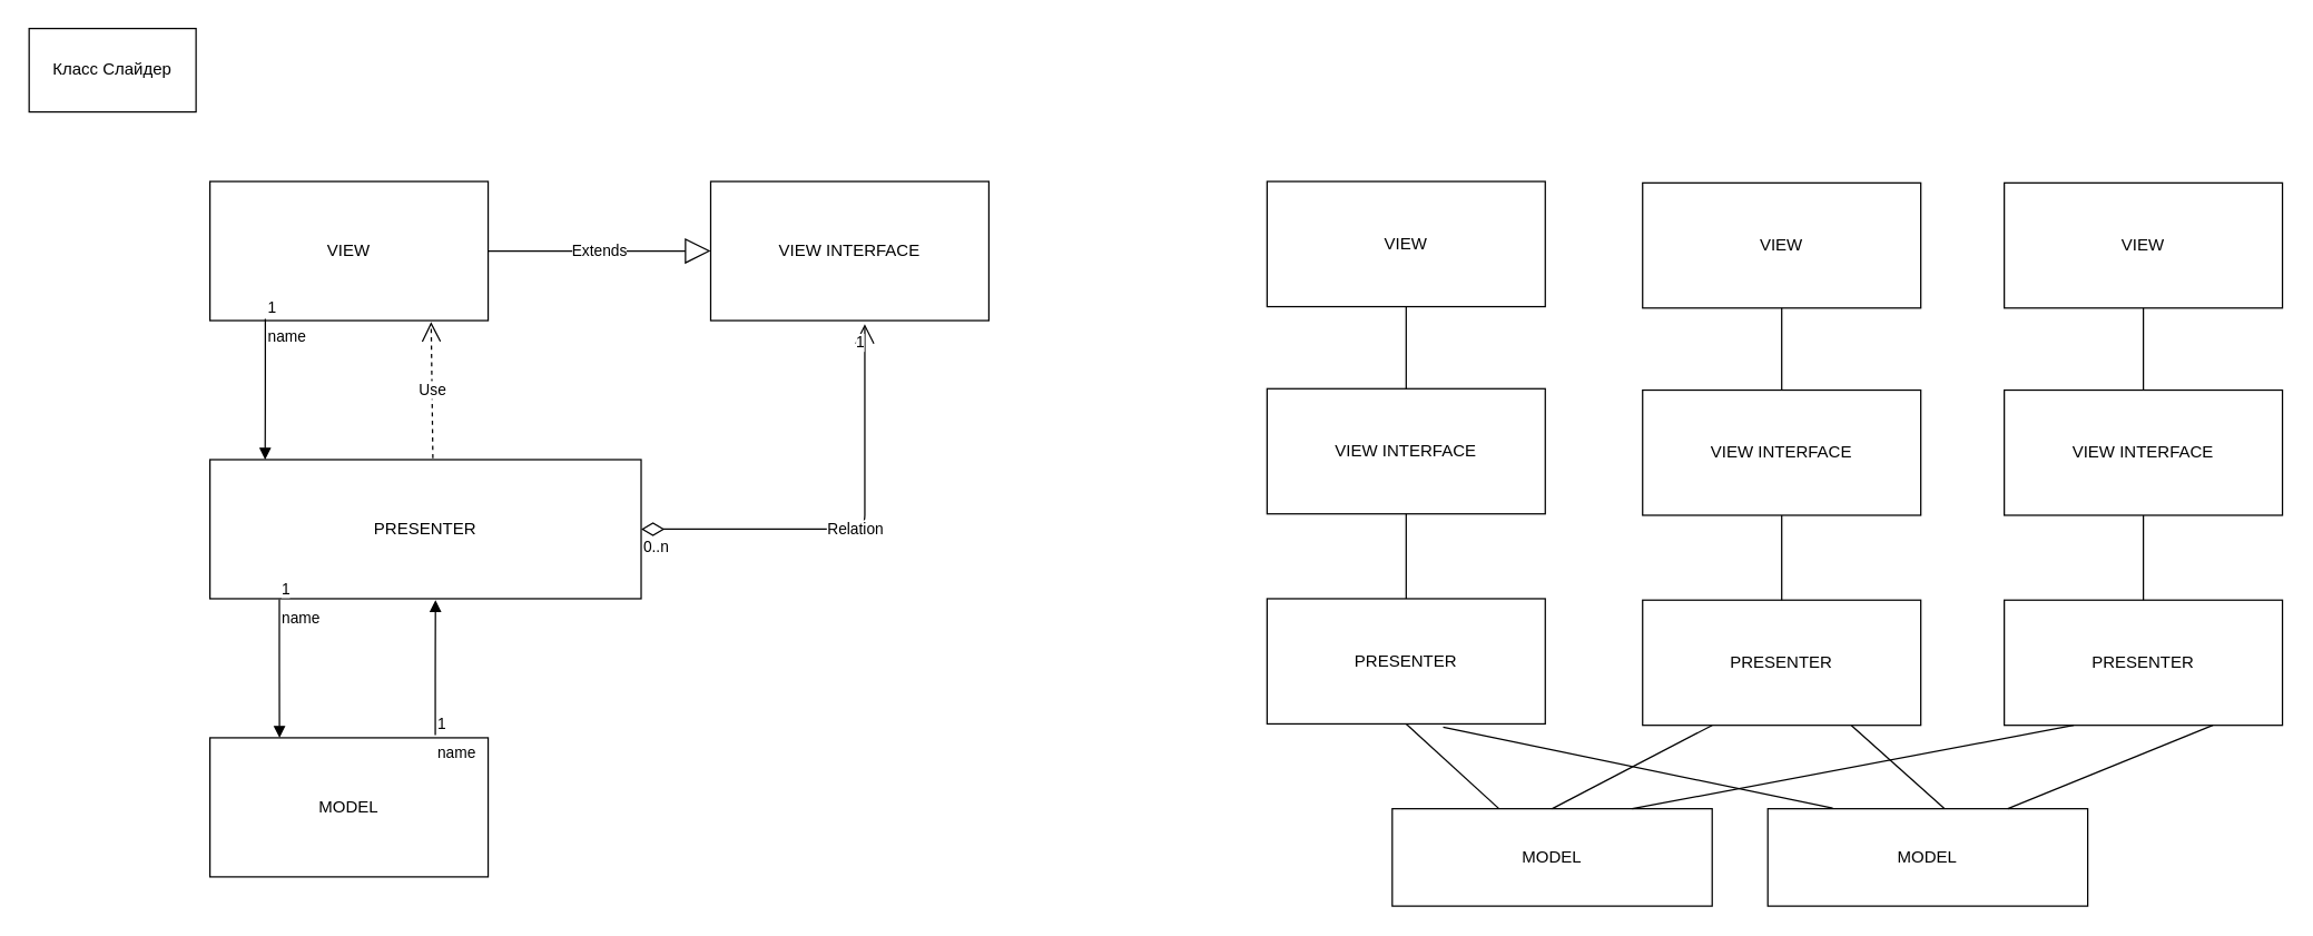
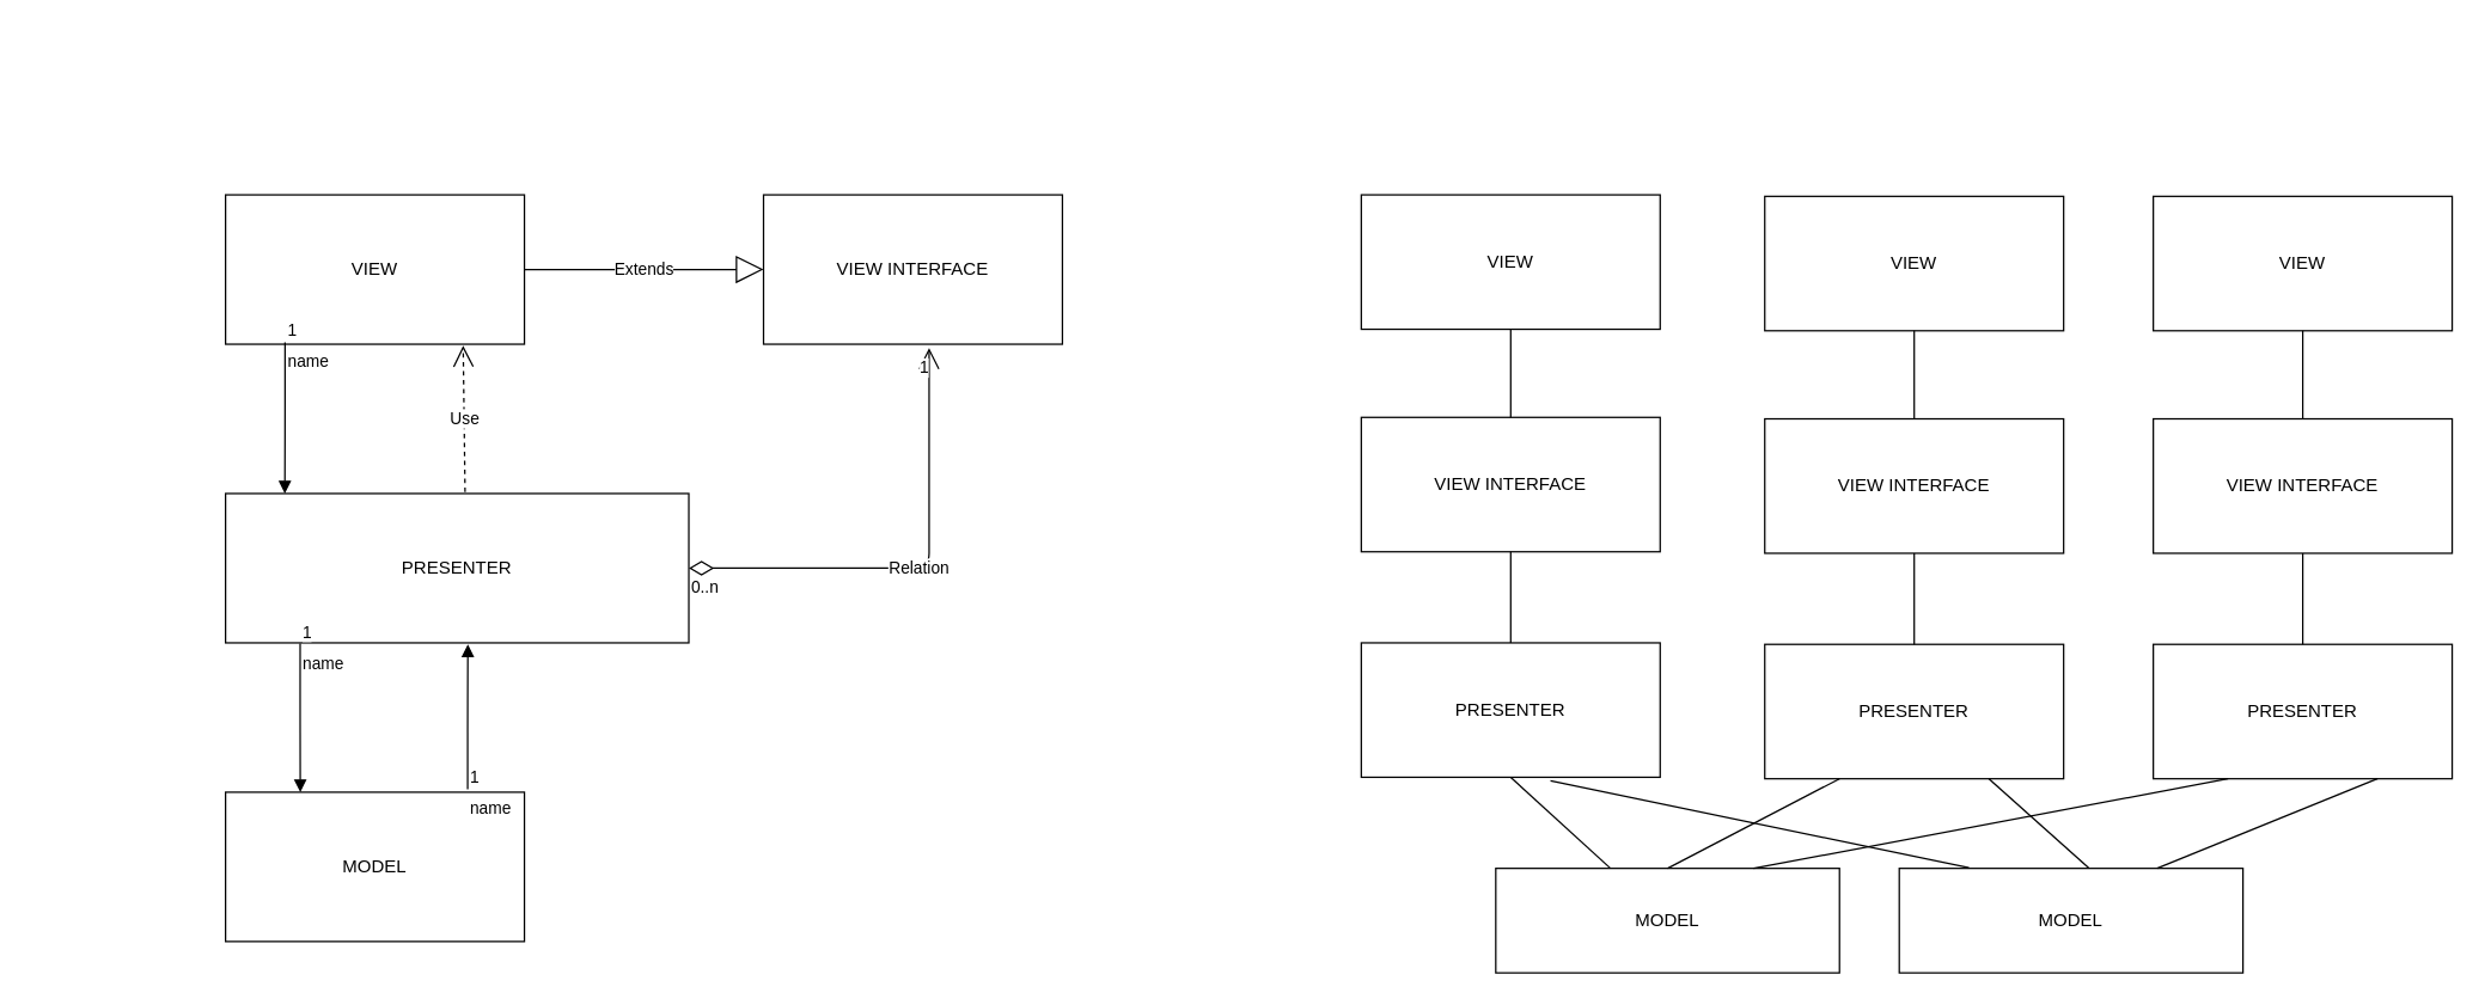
  <mxCell id="0" />
  <mxCell id="1" parent="0" />
- <mxCell id="2" value="Класс Слайдер" style="rounded=0;whiteSpace=wrap;html=1;" parent="1" vertex="1"><mxGeometry x="20" y="20" width="120" height="60" as="geometry" /></mxCell>
  <mxCell id="3" value="MODEL" style="rounded=0;whiteSpace=wrap;html=1;" parent="1" vertex="1"><mxGeometry x="1000" y="581" width="230" height="70" as="geometry" /></mxCell>
  <mxCell id="4" value="MODEL" style="rounded=0;whiteSpace=wrap;html=1;" parent="1" vertex="1"><mxGeometry x="150" y="530" width="200" height="100" as="geometry" /></mxCell>
  <mxCell id="5" value="PRESENTER" style="rounded=0;whiteSpace=wrap;html=1;" vertex="1" parent="1"><mxGeometry x="150" y="330" width="310" height="100" as="geometry" /></mxCell>
  <mxCell id="6" value="VIEW" style="rounded=0;whiteSpace=wrap;html=1;" vertex="1" parent="1"><mxGeometry x="150" y="130" width="200" height="100" as="geometry" /></mxCell>
  <mxCell id="7" value="VIEW INTERFACE" style="rounded=0;whiteSpace=wrap;html=1;" vertex="1" parent="1"><mxGeometry x="510" y="130" width="200" height="100" as="geometry" /></mxCell>
  <mxCell id="8" value="VIEW" style="rounded=0;whiteSpace=wrap;html=1;" vertex="1" parent="1"><mxGeometry x="1180" y="131" width="200" height="90" as="geometry" /></mxCell>
  <mxCell id="9" value="PRESENTER" style="rounded=0;whiteSpace=wrap;html=1;" vertex="1" parent="1"><mxGeometry x="1180" y="431" width="200" height="90" as="geometry" /></mxCell>
  <mxCell id="10" value="VIEW INTERFACE" style="rounded=0;whiteSpace=wrap;html=1;" vertex="1" parent="1"><mxGeometry x="1180" y="280" width="200" height="90" as="geometry" /></mxCell>
  <mxCell id="11" value="MODEL" style="rounded=0;whiteSpace=wrap;html=1;" vertex="1" parent="1"><mxGeometry x="1270" y="581" width="230" height="70" as="geometry" /></mxCell>
  <mxCell id="12" value="" style="endArrow=none;html=1;entryX=0.5;entryY=0;entryDx=0;entryDy=0;exitX=0.5;exitY=1;exitDx=0;exitDy=0;" edge="1" parent="1" source="10" target="9"><mxGeometry width="50" height="50" relative="1" as="geometry"><mxPoint x="1280" y="370" as="sourcePoint" /><mxPoint x="1280" y="431" as="targetPoint" /></mxGeometry></mxCell>
  <mxCell id="13" value="" style="endArrow=none;html=1;exitX=0.5;exitY=1;exitDx=0;exitDy=0;entryX=0.5;entryY=0;entryDx=0;entryDy=0;" edge="1" parent="1" source="8" target="10"><mxGeometry width="50" height="50" relative="1" as="geometry"><mxPoint x="1279.29" y="221" as="sourcePoint" /><mxPoint x="1290" y="271" as="targetPoint" /></mxGeometry></mxCell>
  <mxCell id="14" value="VIEW" style="rounded=0;whiteSpace=wrap;html=1;" vertex="1" parent="1"><mxGeometry x="910" y="130" width="200" height="90" as="geometry" /></mxCell>
  <mxCell id="15" value="PRESENTER" style="rounded=0;whiteSpace=wrap;html=1;" vertex="1" parent="1"><mxGeometry x="910" y="430" width="200" height="90" as="geometry" /></mxCell>
  <mxCell id="16" value="VIEW INTERFACE" style="rounded=0;whiteSpace=wrap;html=1;" vertex="1" parent="1"><mxGeometry x="910" y="279" width="200" height="90" as="geometry" /></mxCell>
  <mxCell id="17" value="" style="endArrow=none;html=1;entryX=0.5;entryY=0;entryDx=0;entryDy=0;exitX=0.5;exitY=1;exitDx=0;exitDy=0;" edge="1" parent="1" source="16" target="15"><mxGeometry width="50" height="50" relative="1" as="geometry"><mxPoint x="1010" y="369" as="sourcePoint" /><mxPoint x="1010" y="430" as="targetPoint" /></mxGeometry></mxCell>
  <mxCell id="18" value="" style="endArrow=none;html=1;exitX=0.5;exitY=1;exitDx=0;exitDy=0;entryX=0.5;entryY=0;entryDx=0;entryDy=0;" edge="1" parent="1" source="14" target="16"><mxGeometry width="50" height="50" relative="1" as="geometry"><mxPoint x="1009.29" y="220" as="sourcePoint" /><mxPoint x="1020" y="270" as="targetPoint" /></mxGeometry></mxCell>
  <mxCell id="19" value="VIEW" style="rounded=0;whiteSpace=wrap;html=1;" vertex="1" parent="1"><mxGeometry x="1440" y="131" width="200" height="90" as="geometry" /></mxCell>
  <mxCell id="20" value="PRESENTER" style="rounded=0;whiteSpace=wrap;html=1;" vertex="1" parent="1"><mxGeometry x="1440" y="431" width="200" height="90" as="geometry" /></mxCell>
  <mxCell id="21" value="VIEW INTERFACE" style="rounded=0;whiteSpace=wrap;html=1;" vertex="1" parent="1"><mxGeometry x="1440" y="280" width="200" height="90" as="geometry" /></mxCell>
  <mxCell id="22" value="" style="endArrow=none;html=1;entryX=0.5;entryY=0;entryDx=0;entryDy=0;exitX=0.5;exitY=1;exitDx=0;exitDy=0;" edge="1" parent="1" source="21" target="20"><mxGeometry width="50" height="50" relative="1" as="geometry"><mxPoint x="1540" y="370" as="sourcePoint" /><mxPoint x="1540" y="431" as="targetPoint" /></mxGeometry></mxCell>
  <mxCell id="23" value="" style="endArrow=none;html=1;exitX=0.5;exitY=1;exitDx=0;exitDy=0;entryX=0.5;entryY=0;entryDx=0;entryDy=0;" edge="1" parent="1" source="19" target="21"><mxGeometry width="50" height="50" relative="1" as="geometry"><mxPoint x="1539.29" y="221" as="sourcePoint" /><mxPoint x="1550" y="271" as="targetPoint" /></mxGeometry></mxCell>
  <mxCell id="24" value="" style="endArrow=none;html=1;entryX=0.5;entryY=1;entryDx=0;entryDy=0;" edge="1" parent="1" source="3" target="15"><mxGeometry width="50" height="50" relative="1" as="geometry"><mxPoint x="1170" y="391" as="sourcePoint" /><mxPoint x="1220" y="341" as="targetPoint" /></mxGeometry></mxCell>
  <mxCell id="25" value="" style="endArrow=none;html=1;exitX=0.5;exitY=0;exitDx=0;exitDy=0;entryX=0.25;entryY=1;entryDx=0;entryDy=0;" edge="1" parent="1" source="3" target="9"><mxGeometry width="50" height="50" relative="1" as="geometry"><mxPoint x="1170" y="391" as="sourcePoint" /><mxPoint x="1220" y="341" as="targetPoint" /></mxGeometry></mxCell>
  <mxCell id="26" value="" style="endArrow=none;html=1;exitX=0.75;exitY=0;exitDx=0;exitDy=0;entryX=0.25;entryY=1;entryDx=0;entryDy=0;" edge="1" parent="1" source="3" target="20"><mxGeometry width="50" height="50" relative="1" as="geometry"><mxPoint x="1170" y="391" as="sourcePoint" /><mxPoint x="1220" y="341" as="targetPoint" /></mxGeometry></mxCell>
  <mxCell id="27" value="" style="endArrow=none;html=1;exitX=0.75;exitY=0;exitDx=0;exitDy=0;entryX=0.75;entryY=1;entryDx=0;entryDy=0;" edge="1" parent="1" source="11" target="20"><mxGeometry width="50" height="50" relative="1" as="geometry"><mxPoint x="1170" y="391" as="sourcePoint" /><mxPoint x="1220" y="341" as="targetPoint" /></mxGeometry></mxCell>
  <mxCell id="28" value="" style="endArrow=none;html=1;exitX=0.551;exitY=-0.005;exitDx=0;exitDy=0;exitPerimeter=0;entryX=0.75;entryY=1;entryDx=0;entryDy=0;" edge="1" parent="1" source="11" target="9"><mxGeometry width="50" height="50" relative="1" as="geometry"><mxPoint x="1170" y="391" as="sourcePoint" /><mxPoint x="1220" y="341" as="targetPoint" /></mxGeometry></mxCell>
  <mxCell id="29" value="" style="endArrow=none;html=1;exitX=0.203;exitY=-0.005;exitDx=0;exitDy=0;exitPerimeter=0;entryX=0.633;entryY=1.026;entryDx=0;entryDy=0;entryPerimeter=0;" edge="1" parent="1" source="11" target="15"><mxGeometry width="50" height="50" relative="1" as="geometry"><mxPoint x="1170" y="391" as="sourcePoint" /><mxPoint x="1220" y="341" as="targetPoint" /></mxGeometry></mxCell>
  <mxCell id="30" value="Extends" style="endArrow=block;endSize=16;endFill=0;html=1;exitX=1;exitY=0.5;exitDx=0;exitDy=0;entryX=0;entryY=0.5;entryDx=0;entryDy=0;" edge="1" parent="1" source="6" target="7"><mxGeometry width="160" relative="1" as="geometry"><mxPoint x="375" y="228.57" as="sourcePoint" /><mxPoint x="535" y="228.57" as="targetPoint" /></mxGeometry></mxCell>
  <mxCell id="31" value="Use" style="endArrow=open;endSize=12;dashed=1;html=1;exitX=0.517;exitY=-0.01;exitDx=0;exitDy=0;exitPerimeter=0;entryX=0.795;entryY=1.01;entryDx=0;entryDy=0;entryPerimeter=0;" edge="1" parent="1" source="5" target="6"><mxGeometry width="160" relative="1" as="geometry"><mxPoint x="240" y="290" as="sourcePoint" /><mxPoint x="400" y="290" as="targetPoint" /></mxGeometry></mxCell>
  <mxCell id="32" value="name" style="endArrow=block;endFill=1;html=1;edgeStyle=orthogonalEdgeStyle;align=left;verticalAlign=top;exitX=0.199;exitY=0.988;exitDx=0;exitDy=0;exitPerimeter=0;entryX=0.128;entryY=0;entryDx=0;entryDy=0;entryPerimeter=0;" edge="1" parent="1" source="6" target="5"><mxGeometry x="-1" relative="1" as="geometry"><mxPoint x="110" y="280" as="sourcePoint" /><mxPoint x="270" y="280" as="targetPoint" /></mxGeometry></mxCell>
  <mxCell id="33" value="1" style="edgeLabel;resizable=0;html=1;align=left;verticalAlign=bottom;" connectable="0" vertex="1" parent="32"><mxGeometry x="-1" relative="1" as="geometry" /></mxCell>
  <mxCell id="34" value="name" style="endArrow=block;endFill=1;html=1;edgeStyle=orthogonalEdgeStyle;align=left;verticalAlign=top;exitX=0.81;exitY=-0.02;exitDx=0;exitDy=0;exitPerimeter=0;entryX=0.523;entryY=1.01;entryDx=0;entryDy=0;entryPerimeter=0;" edge="1" parent="1" source="4" target="5"><mxGeometry x="-1" relative="1" as="geometry"><mxPoint x="280" y="490" as="sourcePoint" /><mxPoint x="440" y="490" as="targetPoint" /></mxGeometry></mxCell>
  <mxCell id="35" value="1" style="edgeLabel;resizable=0;html=1;align=left;verticalAlign=bottom;" connectable="0" vertex="1" parent="34"><mxGeometry x="-1" relative="1" as="geometry" /></mxCell>
  <mxCell id="36" value="name" style="endArrow=block;endFill=1;html=1;edgeStyle=orthogonalEdgeStyle;align=left;verticalAlign=top;exitX=0.161;exitY=1.005;exitDx=0;exitDy=0;exitPerimeter=0;entryX=0.25;entryY=0;entryDx=0;entryDy=0;" edge="1" parent="1" source="5" target="4"><mxGeometry x="-1" relative="1" as="geometry"><mxPoint x="540" y="380" as="sourcePoint" /><mxPoint x="700" y="380" as="targetPoint" /></mxGeometry></mxCell>
  <mxCell id="37" value="1" style="edgeLabel;resizable=0;html=1;align=left;verticalAlign=bottom;" connectable="0" vertex="1" parent="36"><mxGeometry x="-1" relative="1" as="geometry" /></mxCell>
  <mxCell id="38" value="Relation" style="endArrow=open;html=1;endSize=12;startArrow=diamondThin;startSize=14;startFill=0;edgeStyle=orthogonalEdgeStyle;exitX=1;exitY=0.5;exitDx=0;exitDy=0;entryX=0.554;entryY=1.025;entryDx=0;entryDy=0;entryPerimeter=0;" edge="1" parent="1" source="5" target="7"><mxGeometry relative="1" as="geometry"><mxPoint x="720" y="290" as="sourcePoint" /><mxPoint x="880" y="290" as="targetPoint" /></mxGeometry></mxCell>
  <mxCell id="39" value="0..n" style="edgeLabel;resizable=0;html=1;align=left;verticalAlign=top;" connectable="0" vertex="1" parent="38"><mxGeometry x="-1" relative="1" as="geometry" /></mxCell>
  <mxCell id="40" value="1" style="edgeLabel;resizable=0;html=1;align=right;verticalAlign=top;" connectable="0" vertex="1" parent="38"><mxGeometry x="1" relative="1" as="geometry" /></mxCell>
